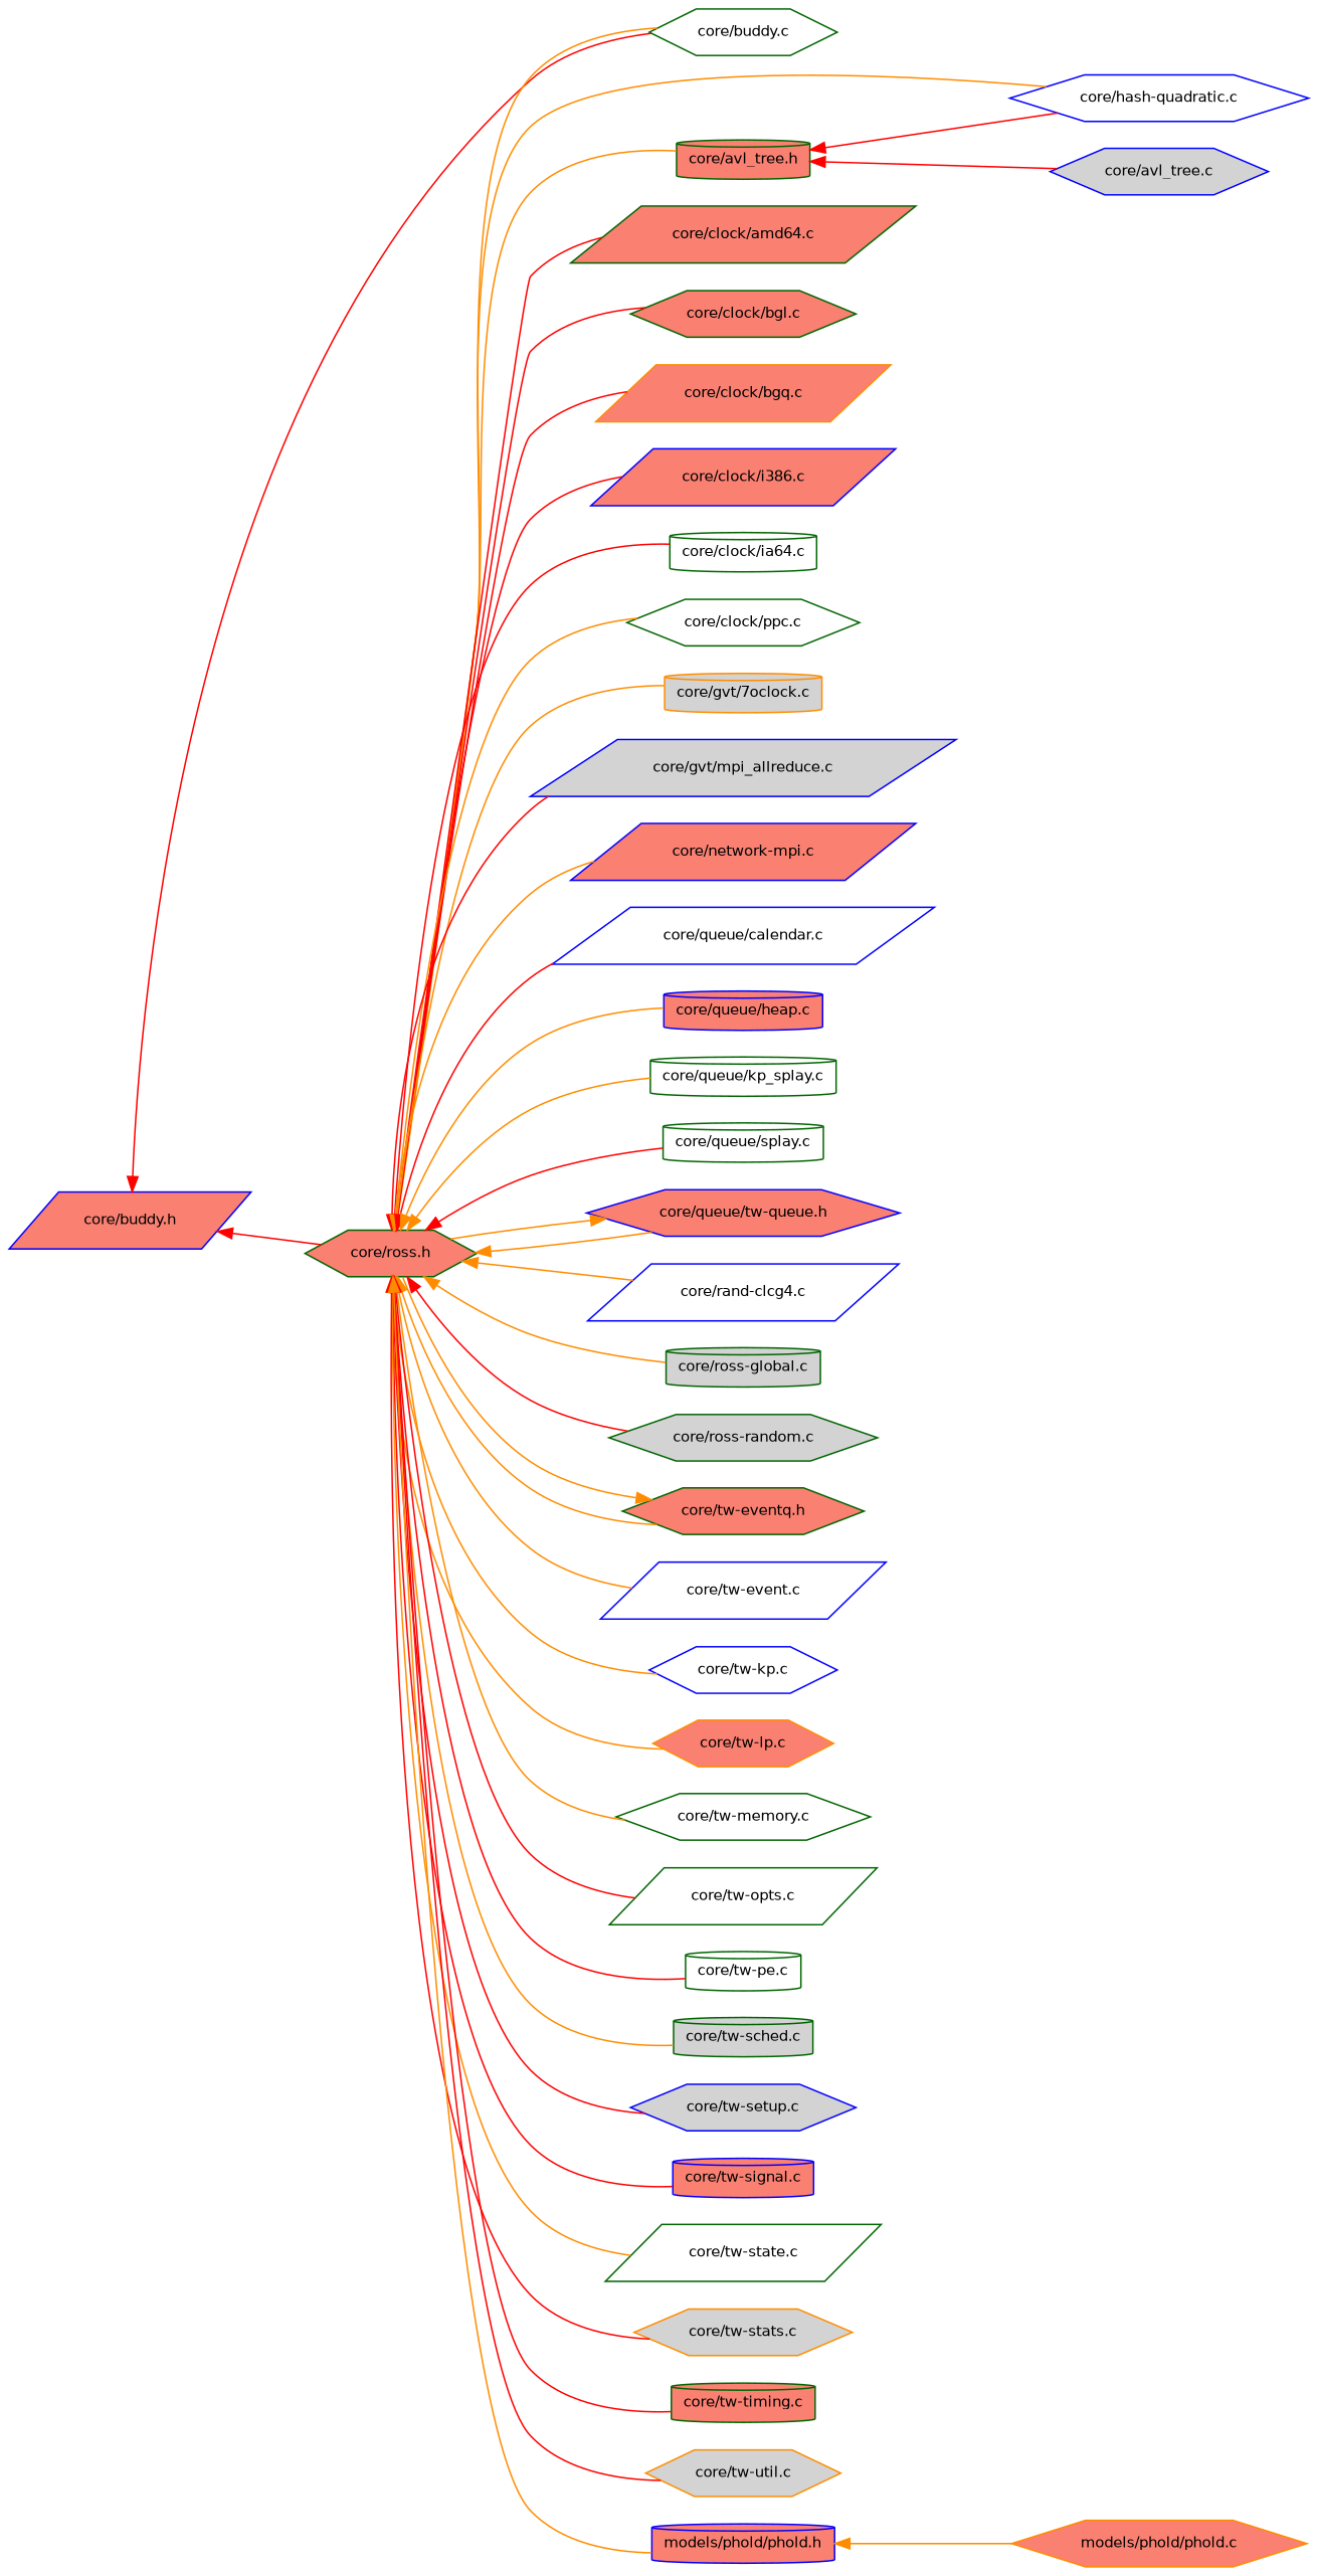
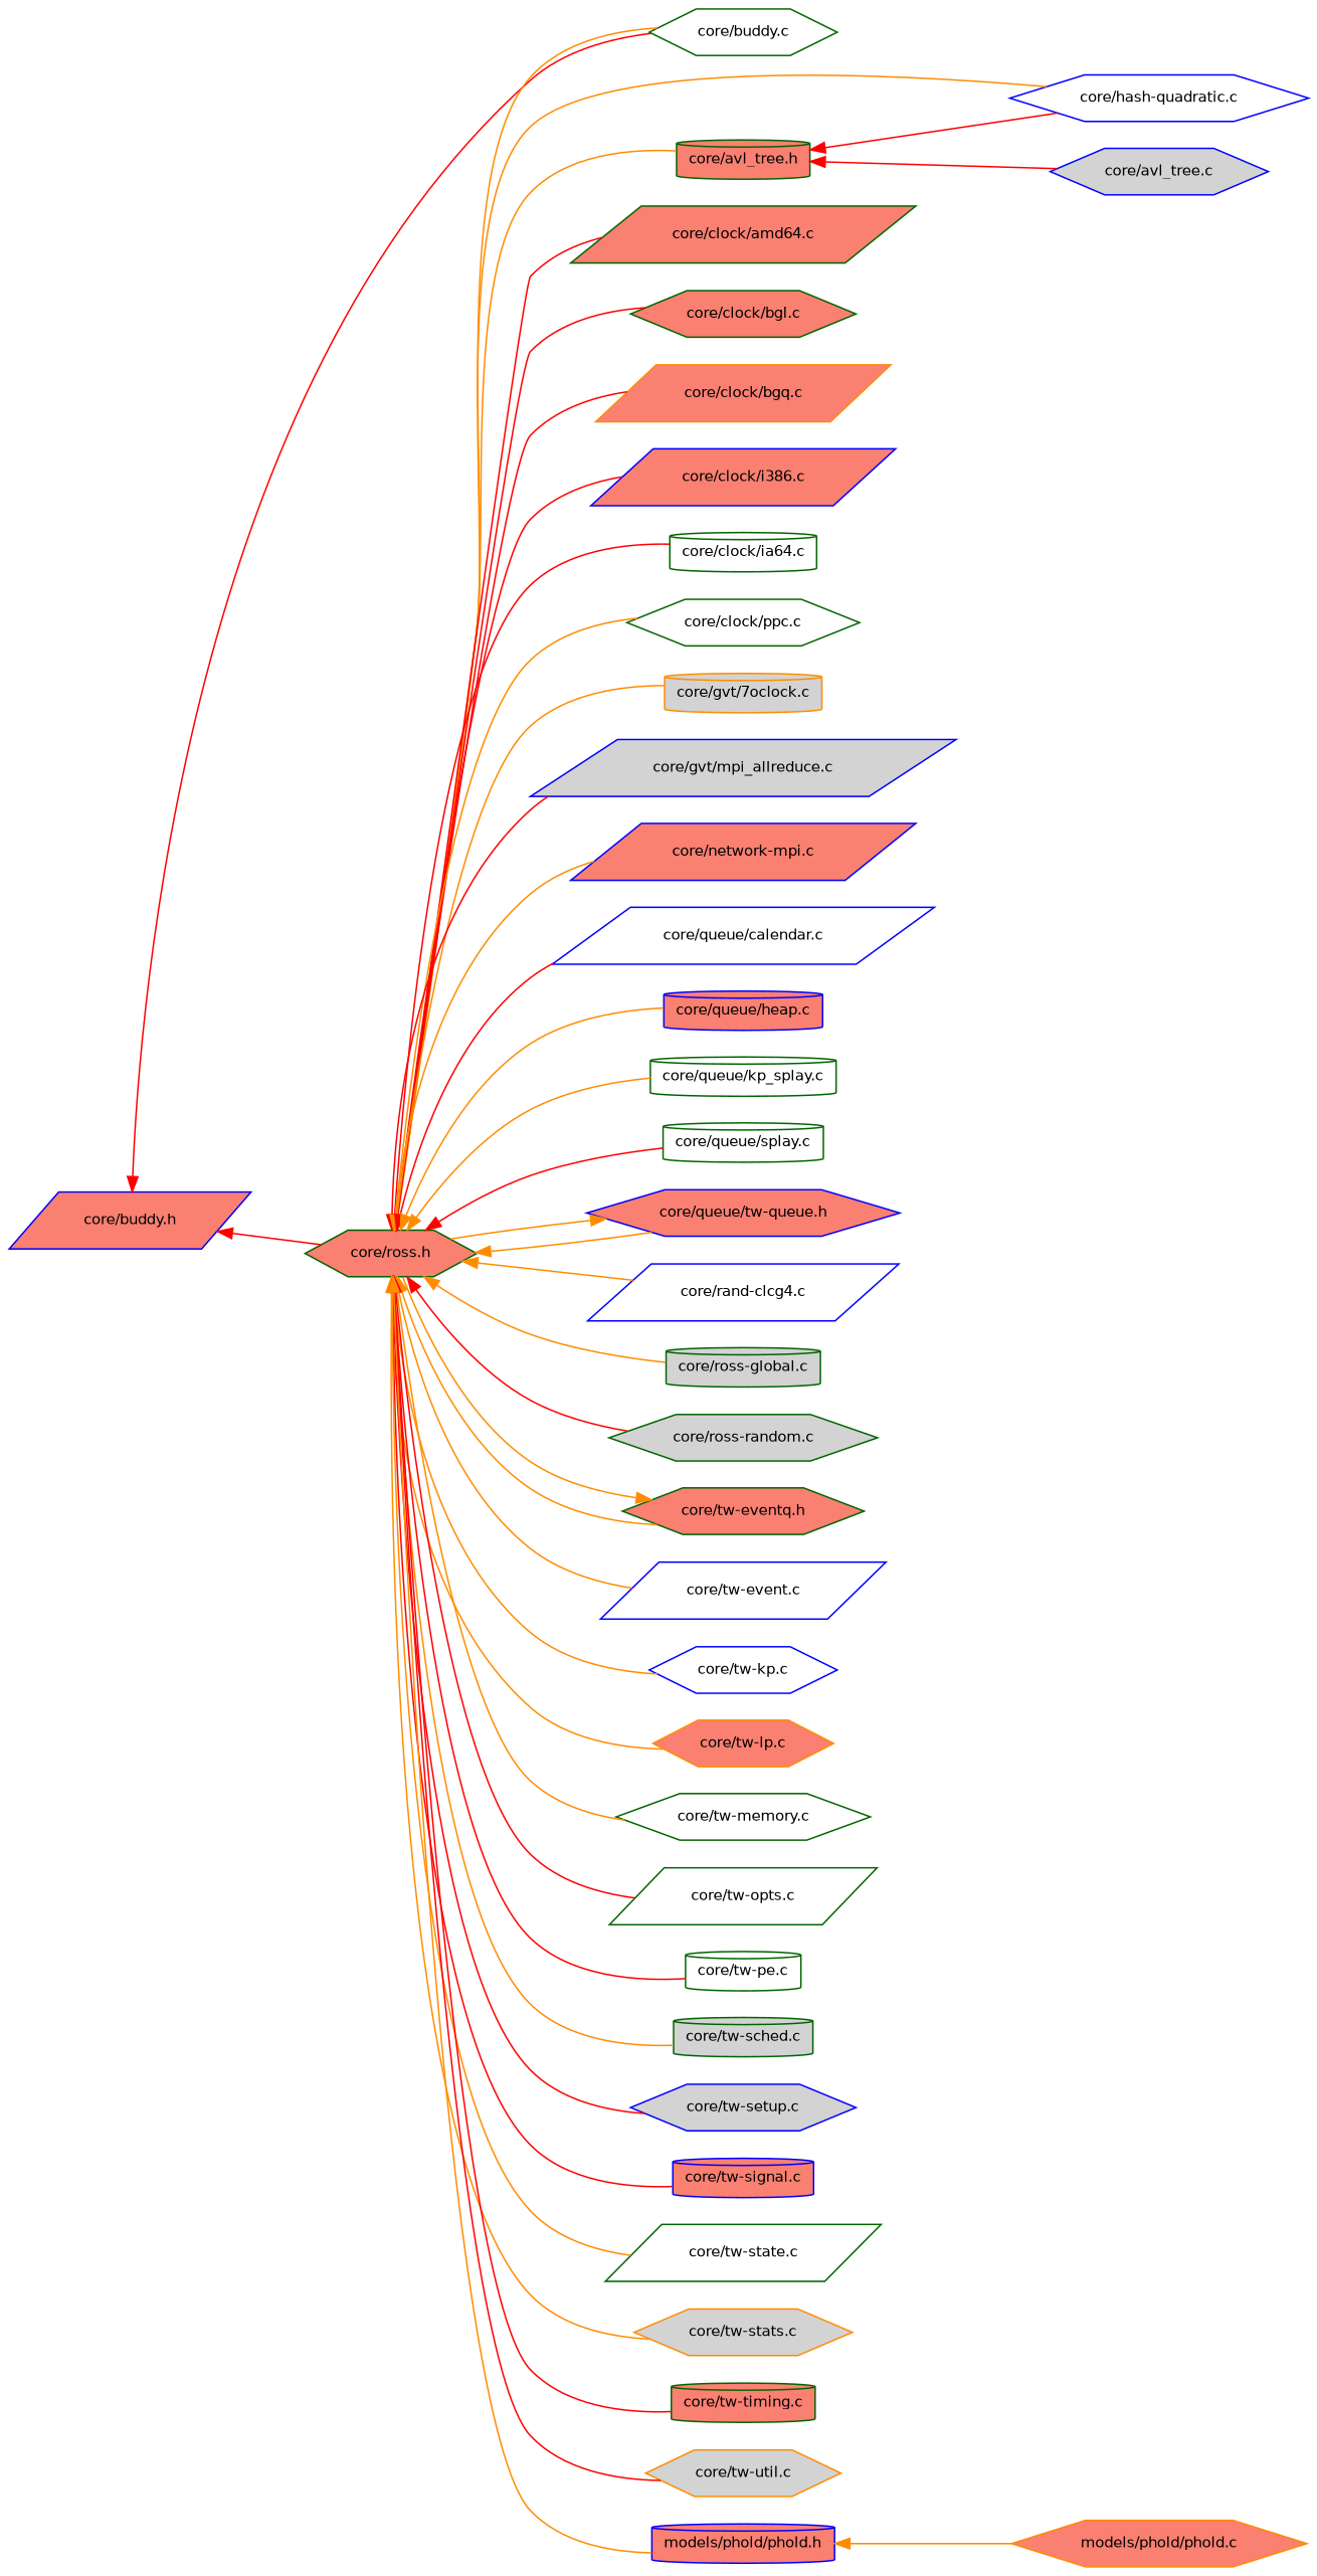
  digraph {
    rankdir=LR
    node [color=darkgreen fillcolor=salmon fontname=Helvetica fontsize=10 shape=hexagon style=filled]
    edge [color=darkorange dir=back fontname=Helvetica fontsize=10 labelfontname=Helvetica labelfontsize=10 style=solid]
    n1 [color=blue fontcolor=black height=0.2 label="core/buddy.h" shape=parallelogram width=0.4]
    n2 [fillcolor=white height=0.2 label="core/buddy.c" width=0.4]
    n3 [height=0.2 label="core/ross.h" width=0.4]
    n4 [height=0.2 label="core/avl_tree.h" shape=cylinder width=0.4]
    n5 [color=blue fillcolor=white height=0.2 label="core/hash-quadratic.c" width=0.4]
    n6 [height=0.2 label="core/clock/amd64.c" shape=parallelogram width=0.4]
    n7 [height=0.2 label="core/clock/bgl.c" width=0.4]
    n8 [color=darkorange height=0.2 label="core/clock/bgq.c" shape=parallelogram width=0.4]
    n9 [color=blue height=0.2 label="core/clock/i386.c" shape=parallelogram width=0.4]
    n10 [fillcolor=white height=0.2 label="core/clock/ia64.c" shape=cylinder width=0.4]
    n11 [fillcolor=white height=0.2 label="core/clock/ppc.c" width=0.4]
    n12 [color=darkorange fillcolor=lightgrey height=0.2 label="core/gvt/7oclock.c" shape=cylinder width=0.4]
    n13 [color=blue fillcolor=lightgrey height=0.2 label="core/gvt/mpi_allreduce.c" shape=parallelogram width=0.4]
    n14 [color=blue height=0.2 label="core/network-mpi.c" shape=parallelogram width=0.4]
    n15 [color=blue fillcolor=white height=0.2 label="core/queue/calendar.c" shape=parallelogram width=0.4]
    n16 [color=blue height=0.2 label="core/queue/heap.c" shape=cylinder width=0.4]
    n17 [fillcolor=white height=0.2 label="core/queue/kp_splay.c" shape=cylinder width=0.4]
    n18 [fillcolor=white height=0.2 label="core/queue/splay.c" shape=cylinder width=0.4]
    n19 [color=blue height=0.2 label="core/queue/tw-queue.h" width=0.4]
    n20 [color=blue fillcolor=white height=0.2 label="core/rand-clcg4.c" shape=parallelogram width=0.4]
    n21 [fillcolor=lightgrey height=0.2 label="core/ross-global.c" shape=cylinder width=0.4]
    n22 [fillcolor=lightgrey height=0.2 label="core/ross-random.c" width=0.4]
    n23 [height=0.2 label="core/tw-eventq.h" width=0.4]
    n24 [color=blue fillcolor=white height=0.2 label="core/tw-event.c" shape=parallelogram width=0.4]
    n25 [color=blue fillcolor=white height=0.2 label="core/tw-kp.c" width=0.4]
    n26 [color=darkorange height=0.2 label="core/tw-lp.c" width=0.4]
    n27 [fillcolor=white height=0.2 label="core/tw-memory.c" width=0.4]
    n28 [fillcolor=white height=0.2 label="core/tw-opts.c" shape=parallelogram width=0.4]
    n29 [fillcolor=white height=0.2 label="core/tw-pe.c" shape=cylinder width=0.4]
    n30 [fillcolor=lightgrey height=0.2 label="core/tw-sched.c" shape=cylinder width=0.4]
    n31 [color=blue fillcolor=lightgrey height=0.2 label="core/tw-setup.c" width=0.4]
    n32 [color=blue height=0.2 label="core/tw-signal.c" shape=cylinder width=0.4]
    n33 [fillcolor=white height=0.2 label="core/tw-state.c" shape=parallelogram width=0.4]
    n34 [color=darkorange fillcolor=lightgrey height=0.2 label="core/tw-stats.c" width=0.4]
    n35 [height=0.2 label="core/tw-timing.c" shape=cylinder width=0.4]
    n36 [color=darkorange fillcolor=lightgrey height=0.2 label="core/tw-util.c" width=0.4]
    n37 [color=blue height=0.2 label="models/phold/phold.h" shape=cylinder width=0.4]
    n38 [color=blue fillcolor=lightgrey height=0.2 label="core/avl_tree.c" width=0.4]
    n39 [color=darkorange height=0.2 label="models/phold/phold.c" width=0.4]
    n1 -> n2 [color=red]
    n1 -> n3 [color=red]
    n3 -> n2
    n3 -> n4
    n3 -> n5
    n3 -> n6 [color=red]
    n3 -> n7 [color=red]
    n3 -> n8 [color=red]
    n3 -> n9 [color=red]
    n3 -> n10 [color=red]
    n3 -> n11
    n3 -> n12
    n3 -> n13 [color=red]
    n3 -> n14
    n3 -> n15 [color=red]
    n3 -> n16
    n3 -> n17
    n3 -> n18 [color=red]
    n3 -> n19
    n3 -> n20
    n3 -> n21
    n3 -> n22 [color=red]
    n3 -> n23
    n3 -> n24
    n3 -> n25
    n3 -> n26
    n3 -> n27
    n3 -> n28 [color=red]
    n3 -> n29 [color=red]
    n3 -> n30
    n3 -> n31 [color=red]
    n3 -> n32 [color=red]
    n3 -> n33
-   n3 -> n34 [color=red]
+   n3 -> n34
    n3 -> n35 [color=red]
    n3 -> n36 [color=red]
    n3 -> n37
    n4 -> n5 [color=red]
    n4 -> n38 [color=red]
    n19 -> n3
    n23 -> n3
    n37 -> n39
  }
